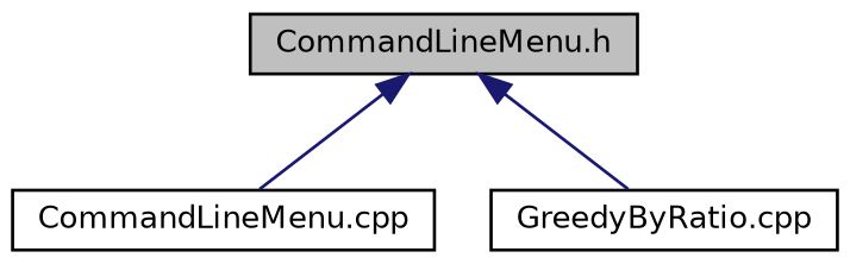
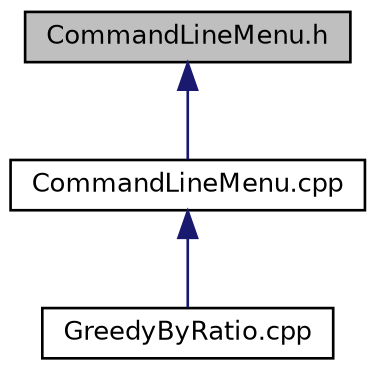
  digraph {
    node [color=black fillcolor=white fontname=Helvetica fontsize=10 shape=record style=filled]
    edge [color=midnightblue dir=back fontname=Helvetica fontsize=10 labelfontname=Helvetica labelfontsize=10 style=solid]
    n1 [fillcolor=grey75 fontcolor=black height=0.2 label="CommandLineMenu.h" width=0.4]
    n2 [height=0.2 label="CommandLineMenu.cpp" width=0.4]
    n3 [height=0.2 label="GreedyByRatio.cpp" width=0.4]
    n1 -> n2
-   n1 -> n3
+   n2 -> n3
  }
